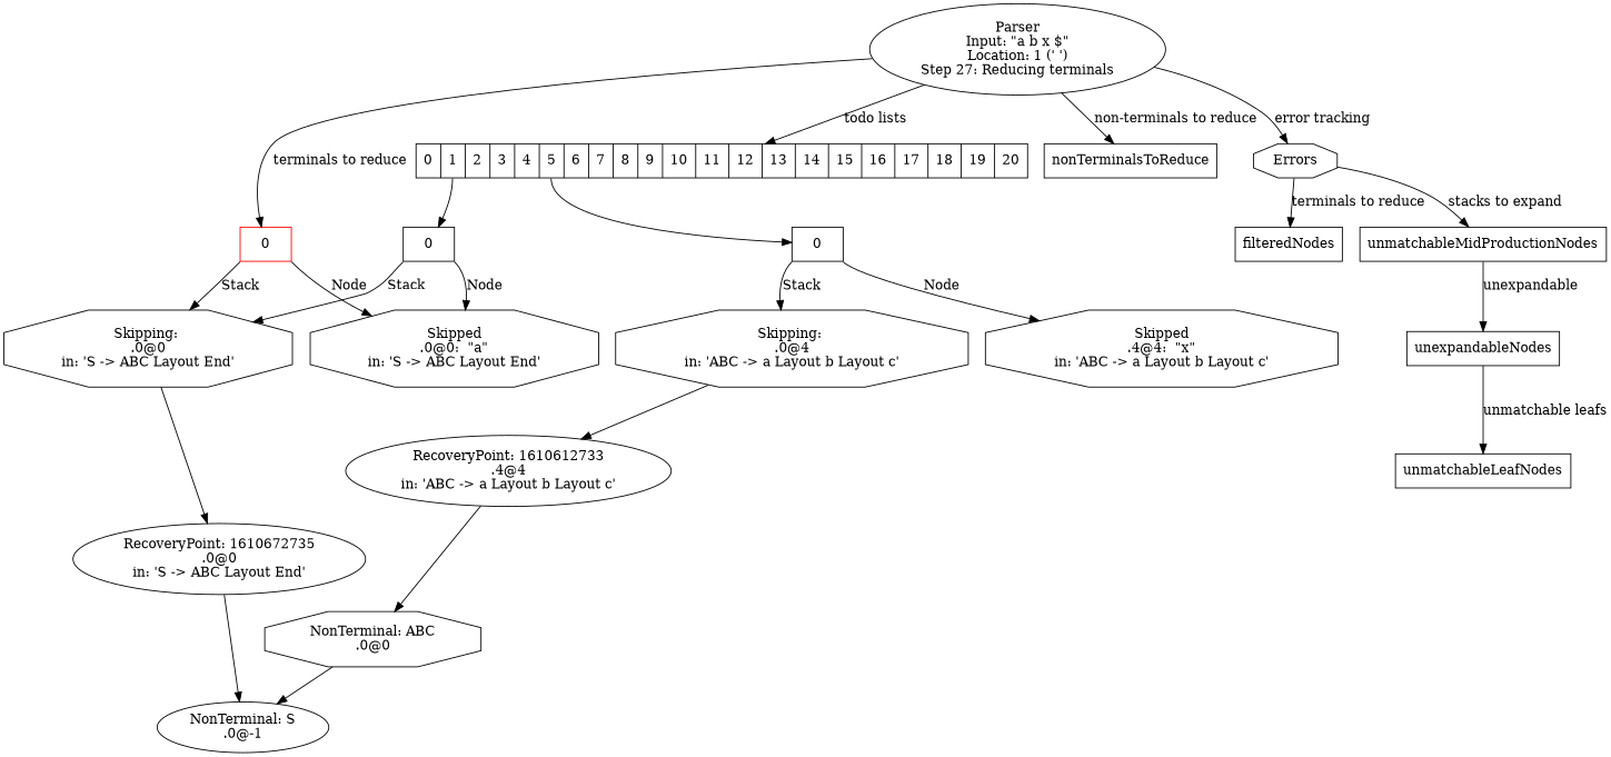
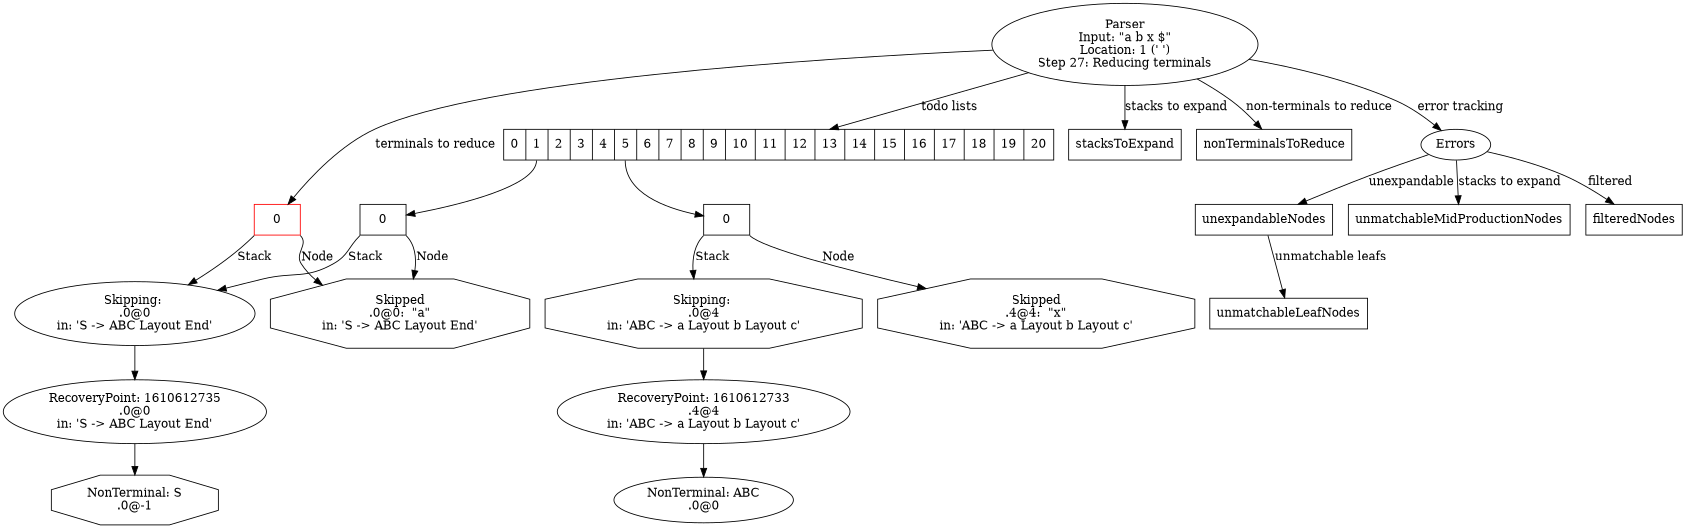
  digraph {
    node [shape=record]
    n1 [label="Parser\nInput: \"a b x $\"\nLocation: 1 (' ')\nStep 27: Reducing terminals" shape=""]
    n2 [label="<0> 0 | <1> 1 | <2> 2 | <3> 3 | <4> 4 | <5> 5 | <6> 6 | <7> 7 | <8> 8 | <9> 9 | <10> 10 | <11> 11 | <12> 12 | <13> 13 | <14> 14 | <15> 15 | <16> 16 | <17> 17 | <18> 18 | <19> 19 | <20> 20"]
+   stacksToExpand
    n4 [color=red label="<0> 0"]
    nonTerminalsToReduce
-   n6 [label=Errors shape=octagon]
+   n6 [label=Errors shape=""]
    n7 [label="<0> 0"]
    n8 [label="<0> 0"]
-   n9 [label="Skipping: \n.0@0\nin: 'S -> ABC Layout End'" shape=octagon]
+   n9 [label="Skipping: \n.0@0\nin: 'S -> ABC Layout End'" shape=""]
    n10 [label="Skipped\n.0@0:  \"a\"\nin: 'S -> ABC Layout End'" shape=octagon]
    unexpandableNodes
    unmatchableMidProductionNodes
    filteredNodes
-   n14 [label="RecoveryPoint: 1610672735\n.0@0\nin: 'S -> ABC Layout End'" shape=""]
-   n15 [label="NonTerminal: S\n.0@-1" shape=""]
+   n14 [label="RecoveryPoint: 1610612735\n.0@0\nin: 'S -> ABC Layout End'" shape=""]
+   n15 [label="NonTerminal: S\n.0@-1" shape=octagon]
    n16 [label="Skipping: \n.0@4\nin: 'ABC -> a Layout b Layout c'" shape=octagon]
    n17 [label="Skipped\n.4@4:  \"x\"\nin: 'ABC -> a Layout b Layout c'" shape=octagon]
    n18 [label="RecoveryPoint: 1610612733\n.4@4\nin: 'ABC -> a Layout b Layout c'" shape=""]
-   n19 [label="NonTerminal: ABC\n.0@0" shape=octagon]
+   n19 [label="NonTerminal: ABC\n.0@0" shape=""]
    unmatchableLeafNodes
    n1 -> n2 [label="todo lists"]
+   n1 -> stacksToExpand [label="stacks to expand"]
    n1 -> n4 [label="terminals to reduce"]
    n1 -> nonTerminalsToReduce [label="non-terminals to reduce"]
    n1 -> n6 [label="error tracking"]
    n2 -> n7 [tailport=1]
    n2 -> n8 [tailport=5]
    n4 -> n9 [label=Stack tailport="0:sw"]
    n4 -> n10 [label="Node" tailport="0:se"]
-   unmatchableMidProductionNodes -> unexpandableNodes [label=unexpandable]
+   n6 -> unexpandableNodes [label=unexpandable]
    n6 -> unmatchableMidProductionNodes [label="stacks to expand"]
-   n6 -> filteredNodes [label="terminals to reduce"]
+   n6 -> filteredNodes [label=filtered]
    n7 -> n9 [label=Stack tailport="0:sw"]
    n7 -> n10 [label="Node" tailport="0:se"]
    n8 -> n16 [label=Stack tailport="0:sw"]
    n8 -> n17 [label="Node" tailport="0:se"]
    n9 -> n14
    unexpandableNodes -> unmatchableLeafNodes [label="unmatchable leafs"]
    n14 -> n15
    n16 -> n18
    n18 -> n19
-   n19 -> n15
  }
